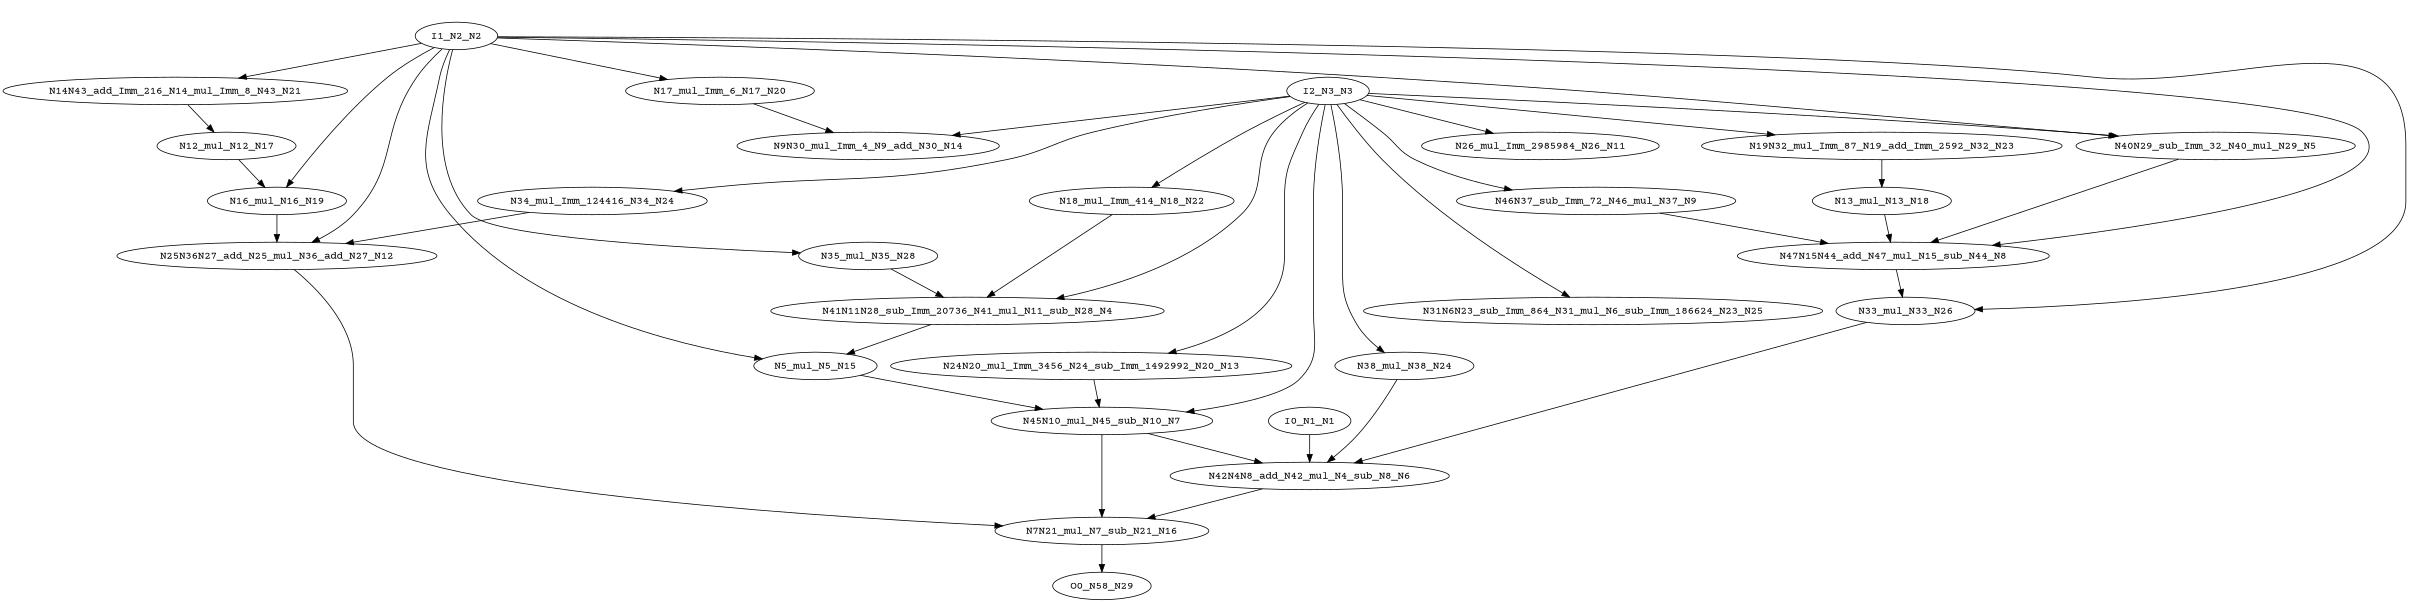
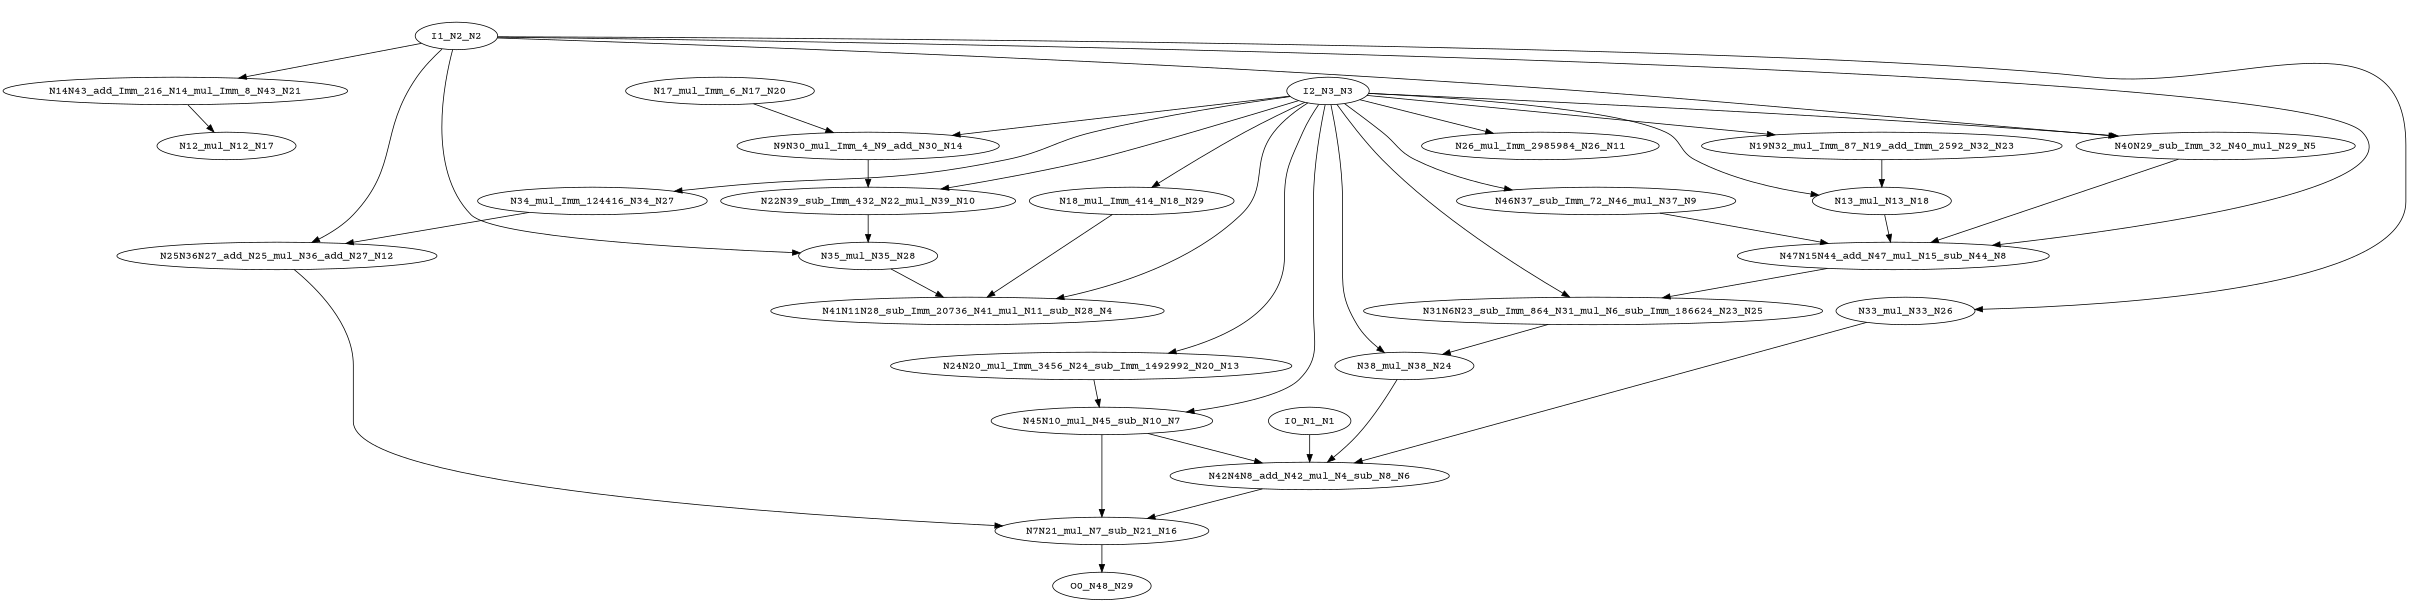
  digraph {
    fontname="Courier Prime"
    node [color=black fontname="Courier Prime" ntype=operation]
    edge [fontname="Courier Prime"]
-   n1 [label=O0_N58_N29 ntype=outvar]
+   n1 [label=O0_N48_N29 ntype=outvar]
    n2 [label=N35_mul_N35_N28]
    n3 [label=N41N11N28_sub_Imm_20736_N41_mul_N11_sub_N28_N4]
-   n4 [label=N5_mul_N5_N15]
    n5 [label=N19N32_mul_Imm_87_N19_add_Imm_2592_N32_N23]
    n6 [label=N13_mul_N13_N18]
    n7 [label=N47N15N44_add_N47_mul_N15_sub_N44_N8]
-   n8 [label=N18_mul_Imm_414_N18_N22]
+   n8 [label=N18_mul_Imm_414_N18_N29]
    n9 [label=N14N43_add_Imm_216_N14_mul_Imm_8_N43_N21]
    n10 [label=N12_mul_N12_N17]
-   n11 [label=N16_mul_N16_N19]
    n12 [label=N17_mul_Imm_6_N17_N20]
    n13 [label=N9N30_mul_Imm_4_N9_add_N30_N14]
-   n15 [label=N34_mul_Imm_124416_N34_N24]
+   n14 [label=N22N39_sub_Imm_432_N22_mul_N39_N10]
+   n15 [label=N34_mul_Imm_124416_N34_N27]
    n16 [label=N25N36N27_add_N25_mul_N36_add_N27_N12]
    n17 [label=N7N21_mul_N7_sub_N21_N16]
    n18 [label=N33_mul_N33_N26]
    n19 [label=N42N4N8_add_N42_mul_N4_sub_N8_N6]
    n20 [label=N31N6N23_sub_Imm_864_N31_mul_N6_sub_Imm_186624_N23_N25]
    n21 [label=N38_mul_N38_N24]
    n22 [label=N46N37_sub_Imm_72_N46_mul_N37_N9]
    n23 [label=I0_N1_N1 ntype=invar]
    n24 [label=I1_N2_N2 ntype=invar]
    n25 [label=N40N29_sub_Imm_32_N40_mul_N29_N5]
    n26 [label=N45N10_mul_N45_sub_N10_N7]
    n27 [label=I2_N3_N3 ntype=invar]
    n28 [label=N24N20_mul_Imm_3456_N24_sub_Imm_1492992_N20_N13]
    n29 [label=N26_mul_Imm_2985984_N26_N11]
    n2 -> n3
-   n3 -> n4
-   n4 -> n26
    n5 -> n6
    n6 -> n7
-   n7 -> n18
+   n7 -> n20
    n8 -> n3
    n9 -> n10
-   n10 -> n11
-   n11 -> n16
    n12 -> n13
+   n13 -> n14
+   n14 -> n2
    n15 -> n16
    n16 -> n17
    n17 -> n1
    n18 -> n19
    n19 -> n17
+   n20 -> n21
    n21 -> n19
    n22 -> n7
    n23 -> n19
    n24 -> n2
-   n24 -> n4
    n24 -> n7
    n24 -> n9
-   n24 -> n11
-   n24 -> n12
    n24 -> n16
    n24 -> n18
    n24 -> n25
    n25 -> n7
    n26 -> n17
    n26 -> n19
    n27 -> n3
    n27 -> n5
+   n27 -> n6
    n27 -> n8
    n27 -> n13
+   n27 -> n14
    n27 -> n15
    n27 -> n20
    n27 -> n21
    n27 -> n22
    n27 -> n25
    n27 -> n26
    n27 -> n28
    n27 -> n29
    n28 -> n26
  }
